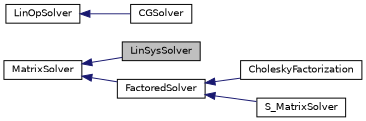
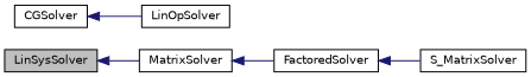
  digraph {
    rankdir=LR
    node [color=black fillcolor=white fontname=Helvetica fontsize=10 shape=record style=filled]
    edge [color=midnightblue dir=back fontname=Helvetica fontsize=10 labelfontname=Helvetica labelfontsize=10 style=solid]
    n1 [fillcolor=grey75 fontcolor=black height=0.2 label=LinSysSolver width=0.4]
    n2 [height=0.2 label=MatrixSolver width=0.4]
    n3 [height=0.2 label=LinOpSolver width=0.4]
    n4 [height=0.2 label=CGSolver width=0.4]
    n5 [height=0.2 label=FactoredSolver width=0.4]
-   n6 [height=0.2 label=CholeskyFactorization width=0.4]
    n7 [height=0.2 label=S_MatrixSolver width=0.4]
-   n2 -> n1
+   n1 -> n2
    n2 -> n5
-   n3 -> n4
-   n5 -> n6
+   n4 -> n3
    n5 -> n7
  }
